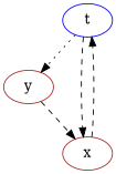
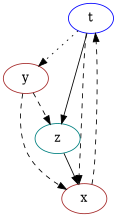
  digraph {
    node [color=brown]
    edge [style=dashed]
    t [color=blue]
    y
    x
+   z [color=teal]
    t -> y [style=dotted]
    t -> x
+   t -> z [style=solid]
    y -> x
+   y -> z
    x -> t
+   z -> x [style=solid]
  }
